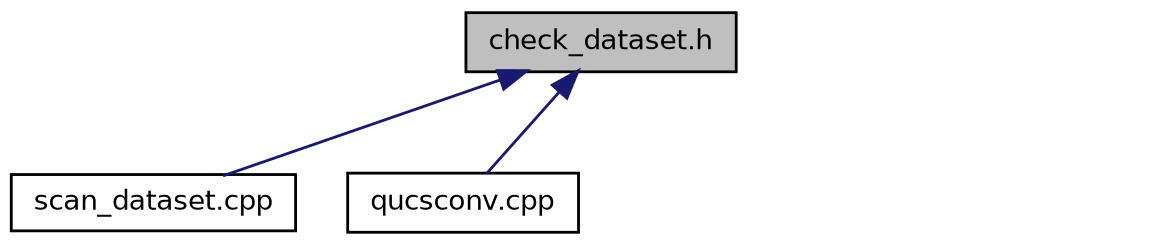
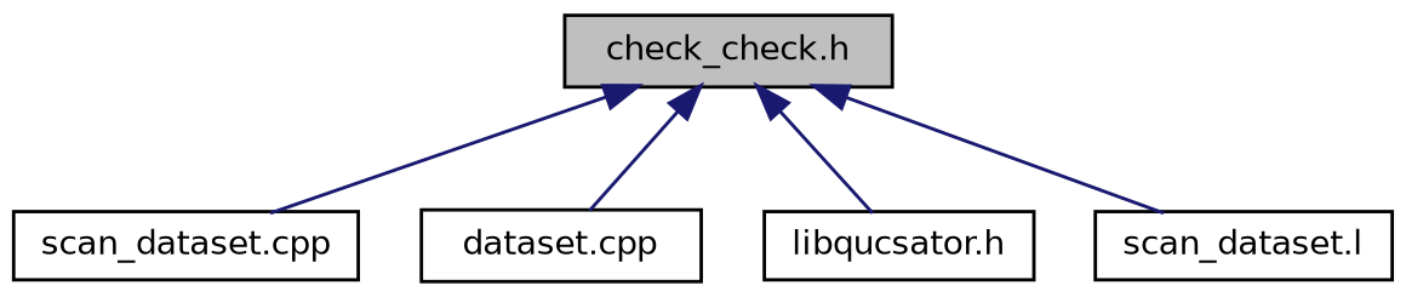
  digraph {
    node [color=black fillcolor=white fontname=Helvetica fontsize=10 shape=record style=filled]
    edge [color=midnightblue dir=back fontname=Helvetica fontsize=10 labelfontname=Helvetica labelfontsize=10 style=solid]
-   n1 [fillcolor=grey75 fontcolor=black height=0.2 label="check_dataset.h" width=0.4]
+   n1 [fillcolor=grey75 fontcolor=black height=0.2 label="check_check.h" width=0.4]
    n2 [height=0.2 label="scan_dataset.cpp" width=0.4]
-   n3 [height=0.2 label="qucsconv.cpp" width=0.4]
+   n3 [height=0.2 label="dataset.cpp" width=0.4]
+   n4 [height=0.2 label="libqucsator.h" width=0.4]
+   n5 [height=0.2 label="scan_dataset.l" width=0.4]
    n1 -> n2
    n1 -> n3
+   n1 -> n4
+   n1 -> n5
  }
